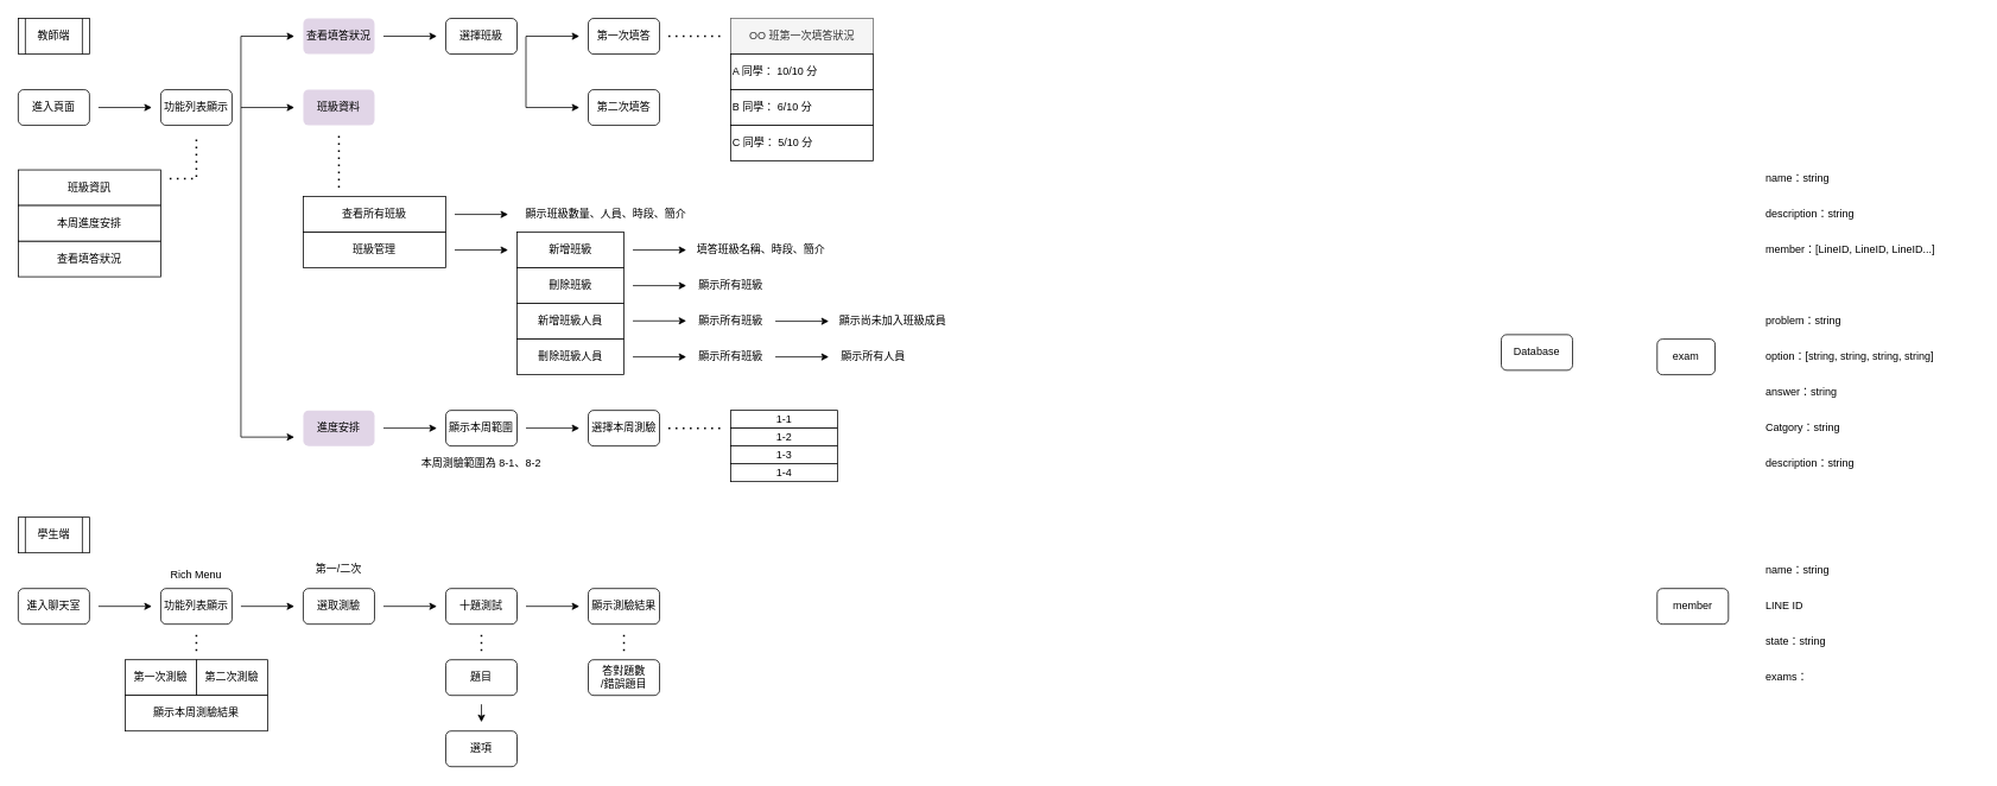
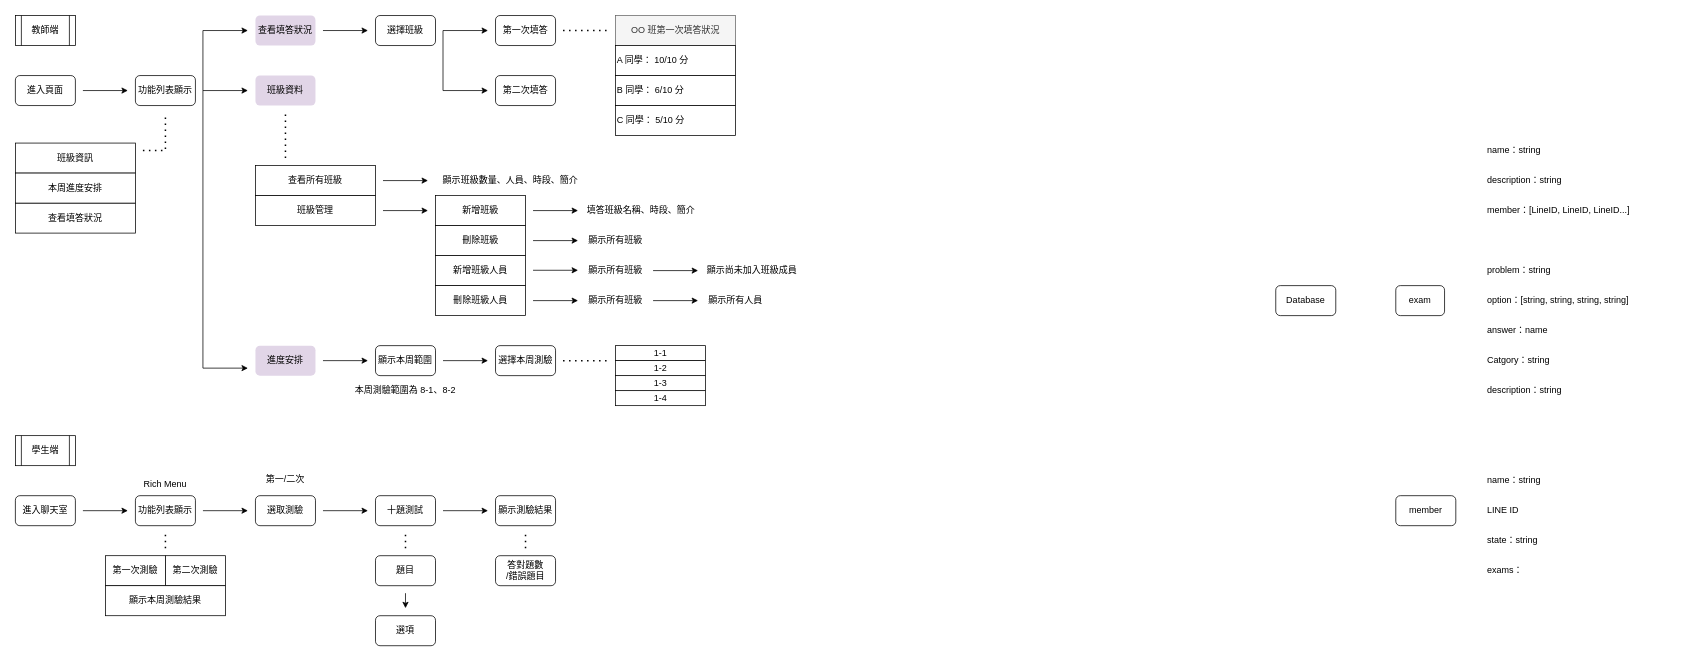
  <mxCell id="0" />
  <mxCell id="1" parent="0" />
  <mxCell id="2" value="教師端" style="shape=process;whiteSpace=wrap;html=1;backgroundOutline=1;" vertex="1" parent="1"><mxGeometry x="20" y="20" width="80" height="40" as="geometry" /></mxCell>
  <mxCell id="3" value="學生端" style="shape=process;whiteSpace=wrap;html=1;backgroundOutline=1;" vertex="1" parent="1"><mxGeometry x="20" y="580" width="80" height="40" as="geometry" /></mxCell>
  <mxCell id="4" value="進入聊天室" style="rounded=1;whiteSpace=wrap;html=1;" vertex="1" parent="1"><mxGeometry x="20" y="660" width="80" height="40" as="geometry" /></mxCell>
  <mxCell id="5" value="功能列表顯示" style="rounded=1;whiteSpace=wrap;html=1;" vertex="1" parent="1"><mxGeometry x="180" y="660" width="80" height="40" as="geometry" /></mxCell>
  <mxCell id="6" value="" style="endArrow=classic;html=1;rounded=0;" edge="1" parent="1"><mxGeometry width="50" height="50" relative="1" as="geometry"><mxPoint x="110" y="680" as="sourcePoint" /><mxPoint x="170" y="680" as="targetPoint" /></mxGeometry></mxCell>
  <mxCell id="7" value="Rich Menu" style="text;html=1;strokeColor=none;fillColor=none;align=center;verticalAlign=middle;whiteSpace=wrap;rounded=0;" vertex="1" parent="1"><mxGeometry x="180" y="630" width="80" height="30" as="geometry" /></mxCell>
  <mxCell id="8" value="第一次測驗" style="rounded=0;whiteSpace=wrap;html=1;" vertex="1" parent="1"><mxGeometry x="140" y="740" width="80" height="40" as="geometry" /></mxCell>
  <mxCell id="9" value="第二次測驗" style="rounded=0;whiteSpace=wrap;html=1;" vertex="1" parent="1"><mxGeometry x="220" y="740" width="80" height="40" as="geometry" /></mxCell>
  <mxCell id="10" value="顯示本周測驗結果" style="rounded=0;whiteSpace=wrap;html=1;" vertex="1" parent="1"><mxGeometry x="140" y="780" width="160" height="40" as="geometry" /></mxCell>
  <mxCell id="11" value="選取測驗" style="rounded=1;whiteSpace=wrap;html=1;" vertex="1" parent="1"><mxGeometry x="340" y="660" width="80" height="40" as="geometry" /></mxCell>
  <mxCell id="12" value="" style="endArrow=classic;html=1;rounded=0;" edge="1" parent="1"><mxGeometry width="50" height="50" relative="1" as="geometry"><mxPoint x="270" y="680" as="sourcePoint" /><mxPoint x="330" y="680" as="targetPoint" /></mxGeometry></mxCell>
  <mxCell id="13" value="十題測試" style="rounded=1;whiteSpace=wrap;html=1;" vertex="1" parent="1"><mxGeometry x="500" y="660" width="80" height="40" as="geometry" /></mxCell>
  <mxCell id="14" value="第一/二次" style="text;html=1;strokeColor=none;fillColor=none;align=center;verticalAlign=middle;whiteSpace=wrap;rounded=0;" vertex="1" parent="1"><mxGeometry x="340" y="620" width="80" height="35" as="geometry" /></mxCell>
  <mxCell id="15" value="" style="endArrow=classic;html=1;rounded=0;" edge="1" parent="1"><mxGeometry width="50" height="50" relative="1" as="geometry"><mxPoint x="430" y="680" as="sourcePoint" /><mxPoint x="490" y="680" as="targetPoint" /></mxGeometry></mxCell>
  <mxCell id="16" value="題目" style="rounded=1;whiteSpace=wrap;html=1;" vertex="1" parent="1"><mxGeometry x="500" y="740" width="80" height="40" as="geometry" /></mxCell>
  <mxCell id="17" value="選項" style="rounded=1;whiteSpace=wrap;html=1;" vertex="1" parent="1"><mxGeometry x="500" y="820" width="80" height="40" as="geometry" /></mxCell>
  <mxCell id="18" value="" style="endArrow=classic;html=1;rounded=0;" edge="1" parent="1"><mxGeometry width="50" height="50" relative="1" as="geometry"><mxPoint x="540" y="790" as="sourcePoint" /><mxPoint x="540" y="810" as="targetPoint" /></mxGeometry></mxCell>
  <mxCell id="19" value="" style="endArrow=none;dashed=1;html=1;dashPattern=1 3;strokeWidth=2;rounded=0;" edge="1" parent="1"><mxGeometry width="50" height="50" relative="1" as="geometry"><mxPoint x="540" y="730" as="sourcePoint" /><mxPoint x="540" y="710" as="targetPoint" /></mxGeometry></mxCell>
  <mxCell id="20" value="" style="endArrow=none;dashed=1;html=1;dashPattern=1 3;strokeWidth=2;rounded=0;" edge="1" parent="1"><mxGeometry width="50" height="50" relative="1" as="geometry"><mxPoint x="220" y="730" as="sourcePoint" /><mxPoint x="220" y="710" as="targetPoint" /></mxGeometry></mxCell>
  <mxCell id="21" value="" style="endArrow=classic;html=1;rounded=0;" edge="1" parent="1"><mxGeometry width="50" height="50" relative="1" as="geometry"><mxPoint x="590" y="680" as="sourcePoint" /><mxPoint x="650" y="680" as="targetPoint" /></mxGeometry></mxCell>
  <mxCell id="22" value="顯示測驗結果" style="rounded=1;whiteSpace=wrap;html=1;" vertex="1" parent="1"><mxGeometry x="660" y="660" width="80" height="40" as="geometry" /></mxCell>
  <mxCell id="23" value="" style="endArrow=none;dashed=1;html=1;dashPattern=1 3;strokeWidth=2;rounded=0;" edge="1" parent="1"><mxGeometry width="50" height="50" relative="1" as="geometry"><mxPoint x="700" y="730" as="sourcePoint" /><mxPoint x="700" y="710" as="targetPoint" /></mxGeometry></mxCell>
  <mxCell id="24" value="答對題數&lt;br&gt;/錯誤題目" style="rounded=1;whiteSpace=wrap;html=1;" vertex="1" parent="1"><mxGeometry x="660" y="740" width="80" height="40" as="geometry" /></mxCell>
  <mxCell id="25" value="進入頁面" style="rounded=1;whiteSpace=wrap;html=1;" vertex="1" parent="1"><mxGeometry x="20" y="100" width="80" height="40" as="geometry" /></mxCell>
  <mxCell id="26" value="功能列表顯示" style="rounded=1;whiteSpace=wrap;html=1;" vertex="1" parent="1"><mxGeometry x="180" y="100" width="80" height="40" as="geometry" /></mxCell>
  <mxCell id="27" value="" style="endArrow=classic;html=1;rounded=0;" edge="1" parent="1"><mxGeometry width="50" height="50" relative="1" as="geometry"><mxPoint x="110" y="120" as="sourcePoint" /><mxPoint x="170" y="120" as="targetPoint" /></mxGeometry></mxCell>
  <mxCell id="28" value="查看填答狀況" style="rounded=0;whiteSpace=wrap;html=1;" vertex="1" parent="1"><mxGeometry x="20" y="270" width="160" height="40" as="geometry" /></mxCell>
  <mxCell id="29" value="班級資訊" style="rounded=0;whiteSpace=wrap;html=1;" vertex="1" parent="1"><mxGeometry x="20" y="190" width="160" height="40" as="geometry" /></mxCell>
  <mxCell id="30" value="本周進度安排" style="rounded=0;whiteSpace=wrap;html=1;" vertex="1" parent="1"><mxGeometry x="20" y="230" width="160" height="40" as="geometry" /></mxCell>
  <mxCell id="31" value="" style="endArrow=none;dashed=1;html=1;dashPattern=1 3;strokeWidth=2;rounded=0;" edge="1" parent="1"><mxGeometry width="50" height="50" relative="1" as="geometry"><mxPoint x="190" y="200" as="sourcePoint" /><mxPoint x="220" y="150" as="targetPoint" /><Array as="points"><mxPoint x="220" y="200" /></Array></mxGeometry></mxCell>
  <mxCell id="32" value="查看填答狀況" style="rounded=1;whiteSpace=wrap;html=1;fillColor=#e1d5e7;strokeColor=none;" vertex="1" parent="1"><mxGeometry x="340" y="20" width="80" height="40" as="geometry" /></mxCell>
  <mxCell id="33" value="選擇班級" style="rounded=1;whiteSpace=wrap;html=1;" vertex="1" parent="1"><mxGeometry x="500" y="20" width="80" height="40" as="geometry" /></mxCell>
  <mxCell id="34" value="第一次填答" style="rounded=1;whiteSpace=wrap;html=1;" vertex="1" parent="1"><mxGeometry x="660" y="20" width="80" height="40" as="geometry" /></mxCell>
  <mxCell id="35" value="第二次填答" style="rounded=1;whiteSpace=wrap;html=1;" vertex="1" parent="1"><mxGeometry x="660" y="100" width="80" height="40" as="geometry" /></mxCell>
  <mxCell id="36" value="" style="endArrow=classic;html=1;rounded=0;" edge="1" parent="1"><mxGeometry width="50" height="50" relative="1" as="geometry"><mxPoint x="430" y="40" as="sourcePoint" /><mxPoint x="490" y="40" as="targetPoint" /></mxGeometry></mxCell>
  <mxCell id="37" value="" style="endArrow=classic;html=1;rounded=0;" edge="1" parent="1"><mxGeometry width="50" height="50" relative="1" as="geometry"><mxPoint x="590" y="40" as="sourcePoint" /><mxPoint x="650" y="40" as="targetPoint" /></mxGeometry></mxCell>
  <mxCell id="38" value="" style="endArrow=classic;html=1;rounded=0;" edge="1" parent="1"><mxGeometry width="50" height="50" relative="1" as="geometry"><mxPoint x="590" y="40" as="sourcePoint" /><mxPoint x="650" y="120" as="targetPoint" /><Array as="points"><mxPoint x="590" y="120" /></Array></mxGeometry></mxCell>
  <mxCell id="39" value="OO 班第一次填答狀況" style="rounded=0;whiteSpace=wrap;html=1;fillColor=#f5f5f5;fontColor=#333333;strokeColor=#666666;" vertex="1" parent="1"><mxGeometry x="820" y="20" width="160" height="40" as="geometry" /></mxCell>
  <mxCell id="40" value="A 同學： 10/10 分" style="rounded=0;whiteSpace=wrap;html=1;align=left;" vertex="1" parent="1"><mxGeometry x="820" y="60" width="160" height="40" as="geometry" /></mxCell>
  <mxCell id="41" value="B 同學： 6/10 分" style="rounded=0;whiteSpace=wrap;html=1;align=left;" vertex="1" parent="1"><mxGeometry x="820" y="100" width="160" height="40" as="geometry" /></mxCell>
  <mxCell id="42" value="C 同學： 5/10 分" style="rounded=0;whiteSpace=wrap;html=1;align=left;" vertex="1" parent="1"><mxGeometry x="820" y="140" width="160" height="40" as="geometry" /></mxCell>
  <mxCell id="43" value="" style="endArrow=none;dashed=1;html=1;dashPattern=1 3;strokeWidth=2;rounded=0;" edge="1" parent="1"><mxGeometry width="50" height="50" relative="1" as="geometry"><mxPoint x="750" y="40" as="sourcePoint" /><mxPoint x="810" y="40" as="targetPoint" /></mxGeometry></mxCell>
  <mxCell id="44" value="班級資料" style="rounded=1;whiteSpace=wrap;html=1;fillColor=#e1d5e7;strokeColor=none;" vertex="1" parent="1"><mxGeometry x="340" y="100" width="80" height="40" as="geometry" /></mxCell>
  <mxCell id="45" value="查看所有班級" style="rounded=0;whiteSpace=wrap;html=1;" vertex="1" parent="1"><mxGeometry x="340" y="220" width="160" height="40" as="geometry" /></mxCell>
  <mxCell id="46" value="班級管理" style="rounded=0;whiteSpace=wrap;html=1;" vertex="1" parent="1"><mxGeometry x="340" y="260" width="160" height="40" as="geometry" /></mxCell>
  <mxCell id="47" value="" style="endArrow=classic;html=1;rounded=0;" edge="1" parent="1"><mxGeometry width="50" height="50" relative="1" as="geometry"><mxPoint x="510" y="240" as="sourcePoint" /><mxPoint x="570" y="240" as="targetPoint" /></mxGeometry></mxCell>
  <mxCell id="48" value="顯示班級數量、人員、時段、簡介" style="text;html=1;strokeColor=none;fillColor=none;align=center;verticalAlign=middle;whiteSpace=wrap;rounded=0;" vertex="1" parent="1"><mxGeometry x="580" y="220" width="200" height="40" as="geometry" /></mxCell>
  <mxCell id="49" value="" style="endArrow=classic;html=1;rounded=0;" edge="1" parent="1"><mxGeometry width="50" height="50" relative="1" as="geometry"><mxPoint x="510" y="280" as="sourcePoint" /><mxPoint x="570" y="280" as="targetPoint" /></mxGeometry></mxCell>
  <mxCell id="50" value="新增班級" style="rounded=0;whiteSpace=wrap;html=1;" vertex="1" parent="1"><mxGeometry x="580" y="260" width="120" height="40" as="geometry" /></mxCell>
  <mxCell id="51" value="刪除班級" style="rounded=0;whiteSpace=wrap;html=1;" vertex="1" parent="1"><mxGeometry x="580" y="300" width="120" height="40" as="geometry" /></mxCell>
  <mxCell id="52" value="新增班級人員" style="rounded=0;whiteSpace=wrap;html=1;" vertex="1" parent="1"><mxGeometry x="580" y="340" width="120" height="40" as="geometry" /></mxCell>
  <mxCell id="53" value="刪除班級人員" style="rounded=0;whiteSpace=wrap;html=1;" vertex="1" parent="1"><mxGeometry x="580" y="380" width="120" height="40" as="geometry" /></mxCell>
  <mxCell id="54" value="填答班級名稱、時段、簡介" style="text;html=1;strokeColor=none;fillColor=none;align=left;verticalAlign=middle;whiteSpace=wrap;rounded=0;" vertex="1" parent="1"><mxGeometry x="780" y="260" width="160" height="40" as="geometry" /></mxCell>
  <mxCell id="55" value="" style="endArrow=classic;html=1;rounded=0;" edge="1" parent="1"><mxGeometry width="50" height="50" relative="1" as="geometry"><mxPoint x="710" y="280" as="sourcePoint" /><mxPoint x="770" y="280" as="targetPoint" /></mxGeometry></mxCell>
  <mxCell id="56" value="顯示所有班級" style="text;html=1;strokeColor=none;fillColor=none;align=center;verticalAlign=middle;whiteSpace=wrap;rounded=0;" vertex="1" parent="1"><mxGeometry x="780" y="300" width="80" height="40" as="geometry" /></mxCell>
  <mxCell id="57" value="" style="endArrow=classic;html=1;rounded=0;" edge="1" parent="1"><mxGeometry width="50" height="50" relative="1" as="geometry"><mxPoint x="710" y="320" as="sourcePoint" /><mxPoint x="770" y="320" as="targetPoint" /></mxGeometry></mxCell>
  <mxCell id="58" value="" style="endArrow=classic;html=1;rounded=0;" edge="1" parent="1"><mxGeometry width="50" height="50" relative="1" as="geometry"><mxPoint x="710" y="359.55" as="sourcePoint" /><mxPoint x="770" y="359.55" as="targetPoint" /></mxGeometry></mxCell>
  <mxCell id="59" value="顯示所有班級" style="text;html=1;strokeColor=none;fillColor=none;align=center;verticalAlign=middle;whiteSpace=wrap;rounded=0;" vertex="1" parent="1"><mxGeometry x="780" y="340" width="80" height="40" as="geometry" /></mxCell>
  <mxCell id="60" value="" style="endArrow=classic;html=1;rounded=0;" edge="1" parent="1"><mxGeometry width="50" height="50" relative="1" as="geometry"><mxPoint x="870" y="360" as="sourcePoint" /><mxPoint x="930" y="360" as="targetPoint" /></mxGeometry></mxCell>
  <mxCell id="61" value="顯示尚未加入班級成員" style="text;html=1;strokeColor=none;fillColor=none;align=left;verticalAlign=middle;whiteSpace=wrap;rounded=0;" vertex="1" parent="1"><mxGeometry x="940" y="340" width="200" height="40" as="geometry" /></mxCell>
  <mxCell id="62" value="顯示所有班級" style="text;html=1;strokeColor=none;fillColor=none;align=center;verticalAlign=middle;whiteSpace=wrap;rounded=0;" vertex="1" parent="1"><mxGeometry x="780" y="380" width="80" height="40" as="geometry" /></mxCell>
  <mxCell id="63" value="" style="endArrow=classic;html=1;rounded=0;" edge="1" parent="1"><mxGeometry width="50" height="50" relative="1" as="geometry"><mxPoint x="710" y="400" as="sourcePoint" /><mxPoint x="770" y="400" as="targetPoint" /></mxGeometry></mxCell>
  <mxCell id="64" value="" style="endArrow=classic;html=1;rounded=0;" edge="1" parent="1"><mxGeometry width="50" height="50" relative="1" as="geometry"><mxPoint x="870" y="400" as="sourcePoint" /><mxPoint x="930" y="400" as="targetPoint" /></mxGeometry></mxCell>
  <mxCell id="65" value="顯示所有人員" style="text;html=1;strokeColor=none;fillColor=none;align=center;verticalAlign=middle;whiteSpace=wrap;rounded=0;" vertex="1" parent="1"><mxGeometry x="940" y="380" width="80" height="40" as="geometry" /></mxCell>
  <mxCell id="66" value="" style="endArrow=none;dashed=1;html=1;dashPattern=1 3;strokeWidth=2;rounded=0;" edge="1" parent="1"><mxGeometry width="50" height="50" relative="1" as="geometry"><mxPoint x="380" y="210" as="sourcePoint" /><mxPoint x="380" y="150" as="targetPoint" /><Array as="points"><mxPoint x="380" y="180" /></Array></mxGeometry></mxCell>
  <mxCell id="67" value="進度安排" style="rounded=1;whiteSpace=wrap;html=1;fillColor=#e1d5e7;strokeColor=none;" vertex="1" parent="1"><mxGeometry x="340" y="460" width="80" height="40" as="geometry" /></mxCell>
  <mxCell id="68" value="" style="endArrow=classic;html=1;rounded=0;" edge="1" parent="1"><mxGeometry width="50" height="50" relative="1" as="geometry"><mxPoint x="430" y="480" as="sourcePoint" /><mxPoint x="490" y="480" as="targetPoint" /></mxGeometry></mxCell>
  <mxCell id="69" value="顯示本周範圍" style="rounded=1;whiteSpace=wrap;html=1;" vertex="1" parent="1"><mxGeometry x="500" y="460" width="80" height="40" as="geometry" /></mxCell>
  <mxCell id="70" value="" style="endArrow=classic;html=1;rounded=0;" edge="1" parent="1"><mxGeometry width="50" height="50" relative="1" as="geometry"><mxPoint x="590" y="480" as="sourcePoint" /><mxPoint x="650" y="480" as="targetPoint" /></mxGeometry></mxCell>
  <mxCell id="71" value="選擇本周測驗" style="rounded=1;whiteSpace=wrap;html=1;" vertex="1" parent="1"><mxGeometry x="660" y="460" width="80" height="40" as="geometry" /></mxCell>
  <mxCell id="72" value="本周測驗範圍為 8-1、8-2" style="text;html=1;strokeColor=none;fillColor=none;align=center;verticalAlign=middle;whiteSpace=wrap;rounded=0;" vertex="1" parent="1"><mxGeometry x="460" y="500" width="160" height="40" as="geometry" /></mxCell>
  <mxCell id="73" value="1-1" style="rounded=0;whiteSpace=wrap;html=1;" vertex="1" parent="1"><mxGeometry x="820" y="460" width="120" height="20" as="geometry" /></mxCell>
  <mxCell id="74" value="1-4" style="rounded=0;whiteSpace=wrap;html=1;" vertex="1" parent="1"><mxGeometry x="820" y="520" width="120" height="20" as="geometry" /></mxCell>
  <mxCell id="75" value="1-3" style="rounded=0;whiteSpace=wrap;html=1;" vertex="1" parent="1"><mxGeometry x="820" y="500" width="120" height="20" as="geometry" /></mxCell>
  <mxCell id="76" value="1-2" style="rounded=0;whiteSpace=wrap;html=1;" vertex="1" parent="1"><mxGeometry x="820" y="480" width="120" height="20" as="geometry" /></mxCell>
  <mxCell id="77" value="" style="endArrow=none;dashed=1;html=1;dashPattern=1 3;strokeWidth=2;rounded=0;" edge="1" parent="1"><mxGeometry width="50" height="50" relative="1" as="geometry"><mxPoint x="750" y="480" as="sourcePoint" /><mxPoint x="810" y="480" as="targetPoint" /></mxGeometry></mxCell>
  <mxCell id="78" value="" style="endArrow=classic;html=1;rounded=0;" edge="1" parent="1"><mxGeometry width="50" height="50" relative="1" as="geometry"><mxPoint x="270" y="120" as="sourcePoint" /><mxPoint x="330" y="40" as="targetPoint" /><Array as="points"><mxPoint x="270" y="40" /></Array></mxGeometry></mxCell>
  <mxCell id="79" value="" style="endArrow=classic;html=1;rounded=0;" edge="1" parent="1"><mxGeometry width="50" height="50" relative="1" as="geometry"><mxPoint x="270" y="120" as="sourcePoint" /><mxPoint x="330" y="120" as="targetPoint" /></mxGeometry></mxCell>
  <mxCell id="80" value="" style="endArrow=classic;html=1;rounded=0;" edge="1" parent="1"><mxGeometry width="50" height="50" relative="1" as="geometry"><mxPoint x="270" y="120" as="sourcePoint" /><mxPoint x="330" y="490" as="targetPoint" /><Array as="points"><mxPoint x="270" y="490" /></Array></mxGeometry></mxCell>
- <mxCell id="81" value="Database" style="rounded=1;whiteSpace=wrap;html=1;" vertex="1" parent="1"><mxGeometry x="1685" y="375" width="80" height="40" as="geometry" /></mxCell>
+ <mxCell id="81" value="Database" style="rounded=1;whiteSpace=wrap;html=1;" vertex="1" parent="1"><mxGeometry x="1700" y="380" width="80" height="40" as="geometry" /></mxCell>
  <mxCell id="82" value="name：string" style="text;html=1;strokeColor=none;fillColor=none;align=left;verticalAlign=middle;whiteSpace=wrap;rounded=0;" vertex="1" parent="1"><mxGeometry x="1980" y="180" width="80" height="40" as="geometry" /></mxCell>
  <mxCell id="83" value="description：string" style="text;html=1;strokeColor=none;fillColor=none;align=left;verticalAlign=middle;whiteSpace=wrap;rounded=0;" vertex="1" parent="1"><mxGeometry x="1980" y="220" width="120" height="40" as="geometry" /></mxCell>
  <mxCell id="84" value="member：[LineID, LineID, LineID...]" style="text;html=1;strokeColor=none;fillColor=none;align=left;verticalAlign=middle;whiteSpace=wrap;rounded=0;" vertex="1" parent="1"><mxGeometry x="1980" y="260" width="200" height="40" as="geometry" /></mxCell>
  <mxCell id="85" value="exam" style="rounded=1;whiteSpace=wrap;html=1;" vertex="1" parent="1"><mxGeometry x="1860" y="380" width="65" height="40" as="geometry" /></mxCell>
  <mxCell id="86" value="problem：string" style="text;html=1;strokeColor=none;fillColor=none;align=left;verticalAlign=middle;whiteSpace=wrap;rounded=0;" vertex="1" parent="1"><mxGeometry x="1980" y="340" width="120" height="40" as="geometry" /></mxCell>
  <mxCell id="87" value="option：[string, string, string, string]" style="text;html=1;strokeColor=none;fillColor=none;align=left;verticalAlign=middle;whiteSpace=wrap;rounded=0;" vertex="1" parent="1"><mxGeometry x="1980" y="380" width="200" height="40" as="geometry" /></mxCell>
- <mxCell id="88" value="answer：string" style="text;html=1;strokeColor=none;fillColor=none;align=left;verticalAlign=middle;whiteSpace=wrap;rounded=0;" vertex="1" parent="1"><mxGeometry x="1980" y="420" width="120" height="40" as="geometry" /></mxCell>
+ <mxCell id="88" value="answer：name" style="text;html=1;strokeColor=none;fillColor=none;align=left;verticalAlign=middle;whiteSpace=wrap;rounded=0;" vertex="1" parent="1"><mxGeometry x="1980" y="420" width="120" height="40" as="geometry" /></mxCell>
  <mxCell id="89" value="description：string" style="text;html=1;strokeColor=none;fillColor=none;align=left;verticalAlign=middle;whiteSpace=wrap;rounded=0;" vertex="1" parent="1"><mxGeometry x="1980" y="500" width="240" height="40" as="geometry" /></mxCell>
  <mxCell id="90" value="member" style="rounded=1;whiteSpace=wrap;html=1;" vertex="1" parent="1"><mxGeometry x="1860" y="660" width="80" height="40" as="geometry" /></mxCell>
  <mxCell id="91" value="name：string" style="text;html=1;strokeColor=none;fillColor=none;align=left;verticalAlign=middle;whiteSpace=wrap;rounded=0;" vertex="1" parent="1"><mxGeometry x="1980" y="620" width="120" height="40" as="geometry" /></mxCell>
  <mxCell id="92" value="LINE ID" style="text;html=1;strokeColor=none;fillColor=none;align=left;verticalAlign=middle;whiteSpace=wrap;rounded=0;" vertex="1" parent="1"><mxGeometry x="1980" y="660" width="160" height="40" as="geometry" /></mxCell>
  <mxCell id="93" value="Catgory：string" style="text;html=1;strokeColor=none;fillColor=none;align=left;verticalAlign=middle;whiteSpace=wrap;rounded=0;" vertex="1" parent="1"><mxGeometry x="1980" y="460" width="120" height="40" as="geometry" /></mxCell>
  <mxCell id="94" value="state：string" style="text;html=1;strokeColor=none;fillColor=none;align=left;verticalAlign=middle;whiteSpace=wrap;rounded=0;" vertex="1" parent="1"><mxGeometry x="1980" y="700" width="80" height="40" as="geometry" /></mxCell>
  <mxCell id="95" value="exams：&amp;nbsp;" style="text;html=1;strokeColor=none;fillColor=none;align=left;verticalAlign=middle;whiteSpace=wrap;rounded=0;" vertex="1" parent="1"><mxGeometry x="1980" y="740" width="240" height="40" as="geometry" /></mxCell>
